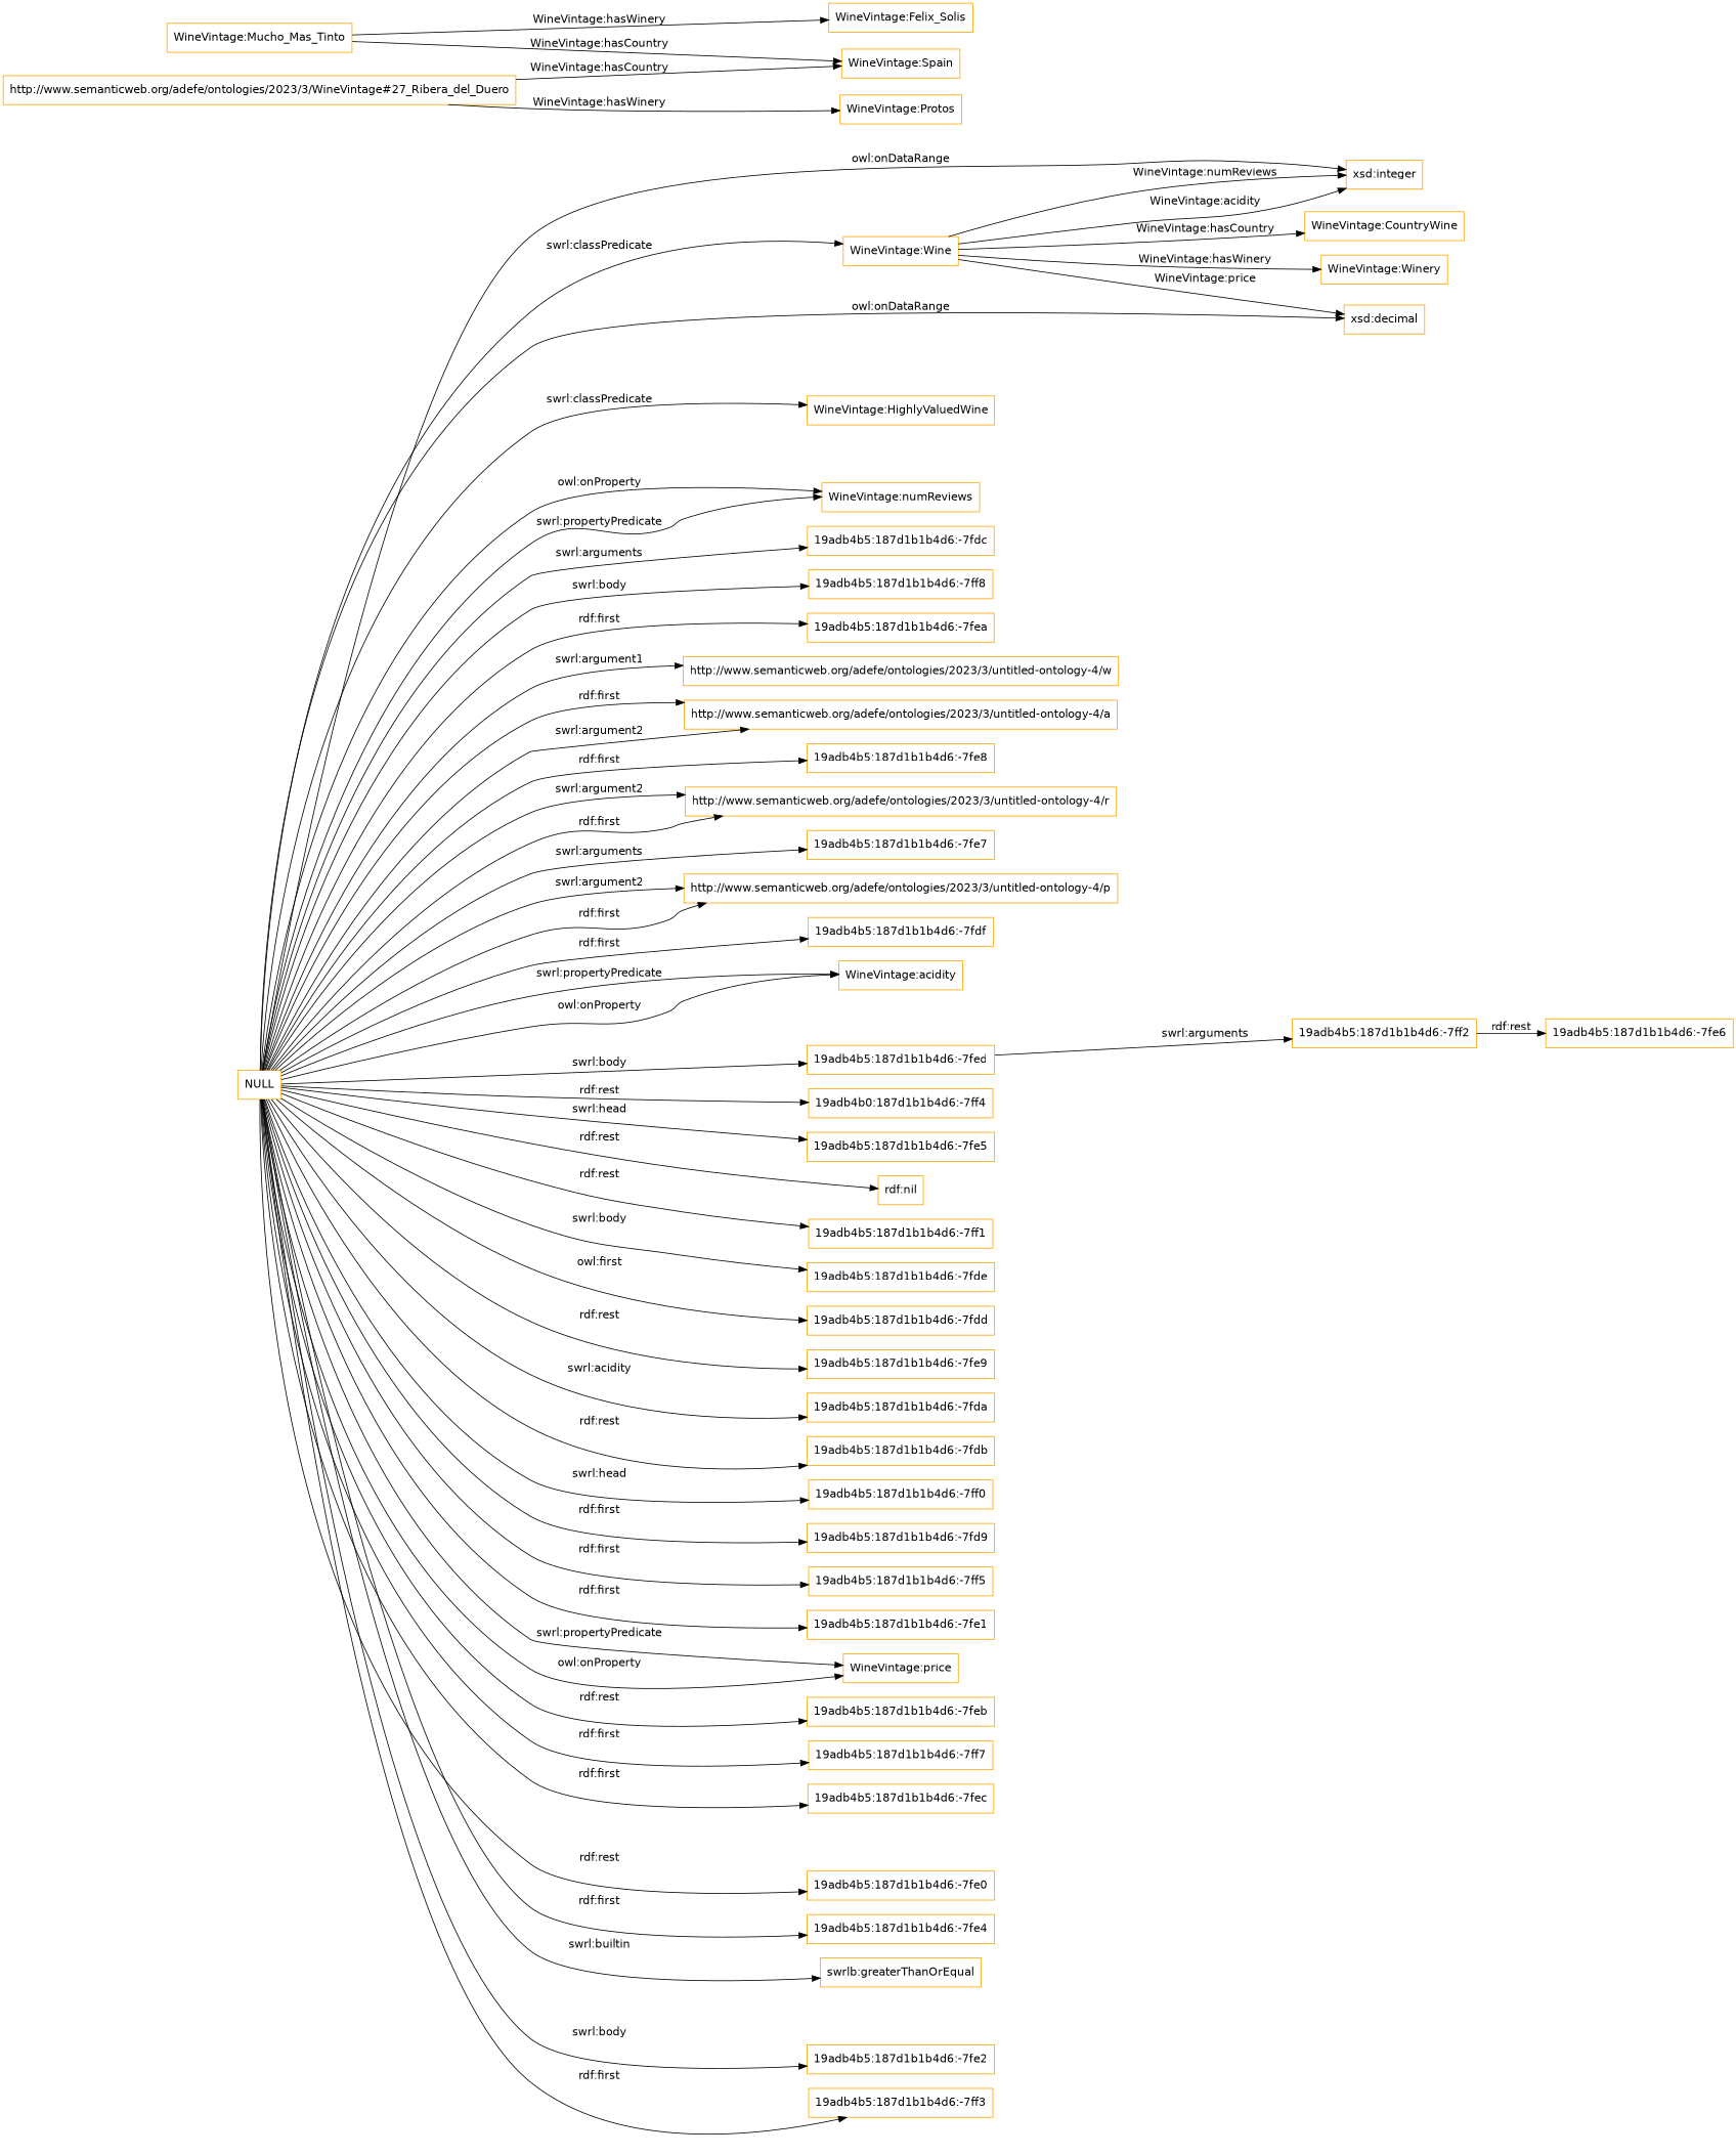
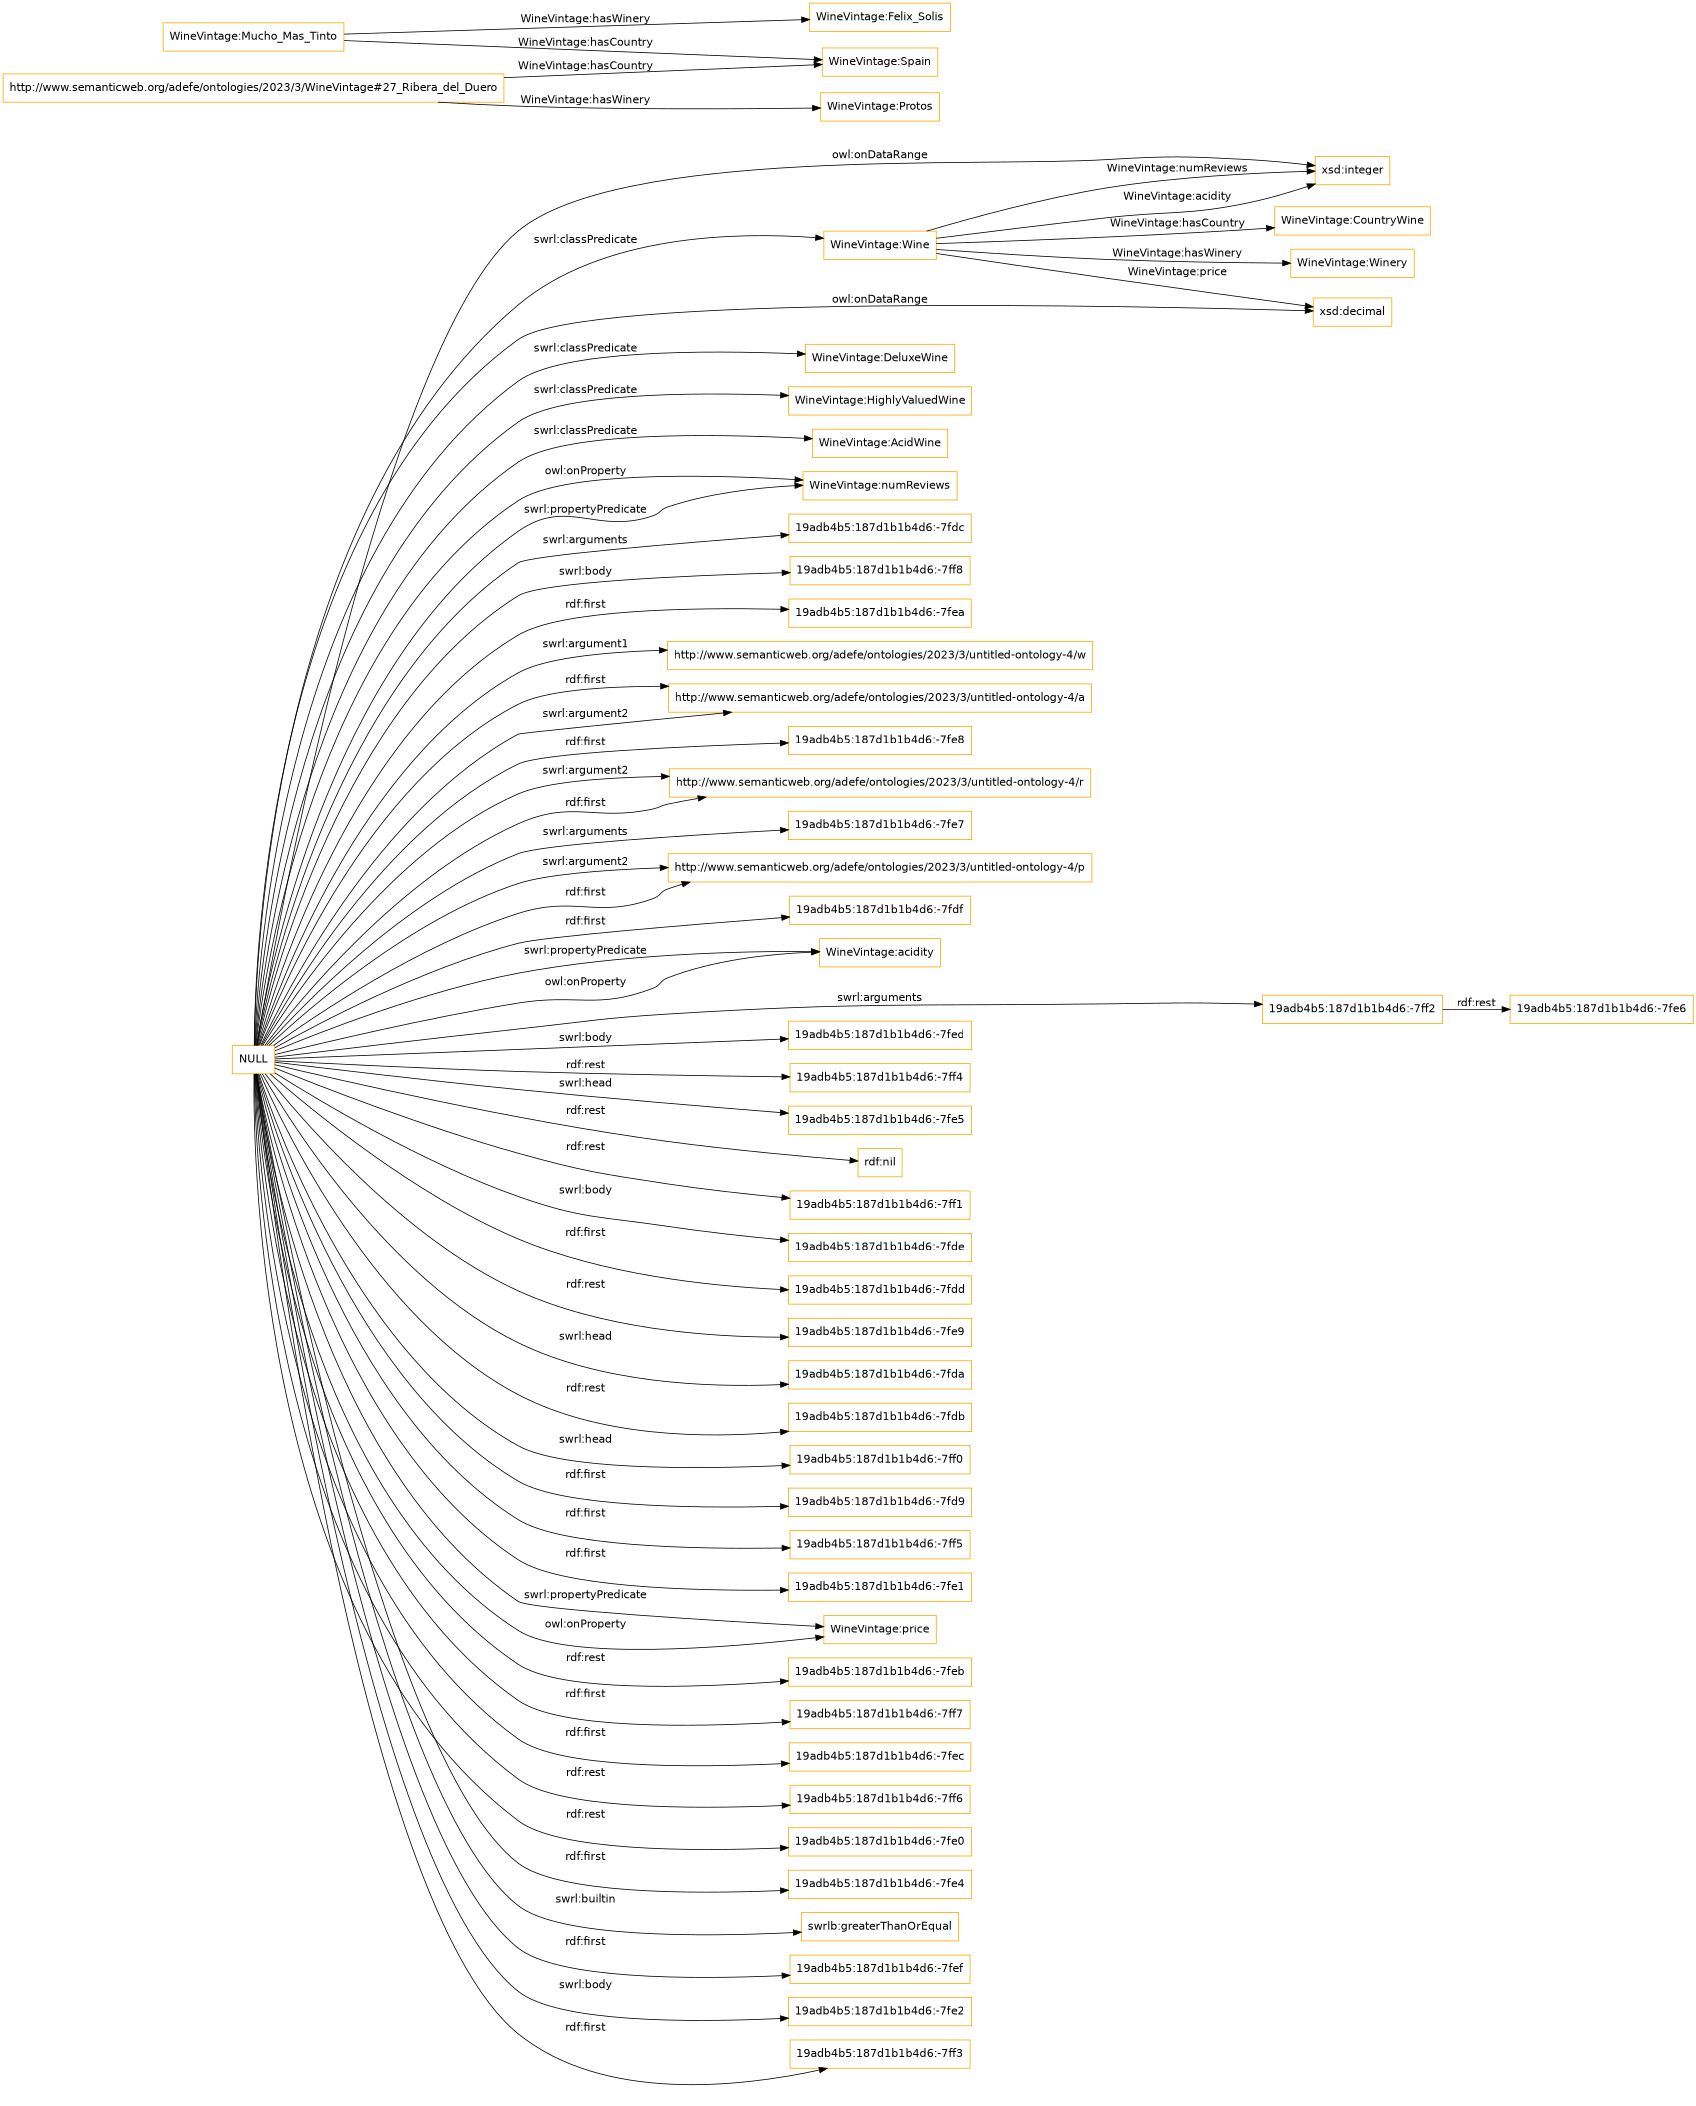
  digraph {
    fontname="DejaVu Sans"
    rankdir=LR
    node [color=orange fontname="DejaVu Sans" shape=rectangle]
    edge [fontname="DejaVu Sans"]
    "WineVintage:Wine"
    "WineVintage:CountryWine"
    "WineVintage:Winery"
    "xsd:integer"
    "xsd:decimal"
    "WineVintage:Mucho_Mas_Tinto"
    "WineVintage:Felix_Solis"
    "WineVintage:Spain"
    NULL
+   "WineVintage:DeluxeWine"
    "WineVintage:HighlyValuedWine"
+   "WineVintage:AcidWine"
    "WineVintage:numReviews"
    "19adb4b5:187d1b1b4d6:-7fdc"
    "19adb4b5:187d1b1b4d6:-7ff8"
    "19adb4b5:187d1b1b4d6:-7fea"
    "http://www.semanticweb.org/adefe/ontologies/2023/3/untitled-ontology-4/w"
    "http://www.semanticweb.org/adefe/ontologies/2023/3/untitled-ontology-4/a"
    "19adb4b5:187d1b1b4d6:-7fe8"
    "http://www.semanticweb.org/adefe/ontologies/2023/3/untitled-ontology-4/r"
    "19adb4b5:187d1b1b4d6:-7fe7"
    "http://www.semanticweb.org/adefe/ontologies/2023/3/untitled-ontology-4/p"
    "19adb4b5:187d1b1b4d6:-7fdf"
    "WineVintage:acidity"
    "19adb4b5:187d1b1b4d6:-7fed"
-   "19adb4b5:187d1b1b4d6:-7ff4" [label="19adb4b0:187d1b1b4d6:-7ff4"]
+   "19adb4b5:187d1b1b4d6:-7ff4"
    "19adb4b5:187d1b1b4d6:-7ff2"
    "19adb4b5:187d1b1b4d6:-7fe5"
    "rdf:nil"
    "19adb4b5:187d1b1b4d6:-7ff1"
    "19adb4b5:187d1b1b4d6:-7fde"
    "19adb4b5:187d1b1b4d6:-7fdd"
    "19adb4b5:187d1b1b4d6:-7fe9"
    "19adb4b5:187d1b1b4d6:-7fda"
    "19adb4b5:187d1b1b4d6:-7fdb"
    "19adb4b5:187d1b1b4d6:-7ff0"
    "19adb4b5:187d1b1b4d6:-7fd9"
    "19adb4b5:187d1b1b4d6:-7ff5"
    "19adb4b5:187d1b1b4d6:-7fe1"
    "WineVintage:price"
    "19adb4b5:187d1b1b4d6:-7feb"
    "19adb4b5:187d1b1b4d6:-7ff7"
    "19adb4b5:187d1b1b4d6:-7fec"
+   "19adb4b5:187d1b1b4d6:-7ff6"
    "19adb4b5:187d1b1b4d6:-7fe0"
    "19adb4b5:187d1b1b4d6:-7fe4"
    "swrlb:greaterThanOrEqual"
+   "19adb4b5:187d1b1b4d6:-7fef"
    "19adb4b5:187d1b1b4d6:-7fe2"
    "19adb4b5:187d1b1b4d6:-7ff3"
    "19adb4b5:187d1b1b4d6:-7fe6"
    "http://www.semanticweb.org/adefe/ontologies/2023/3/WineVintage#27_Ribera_del_Duero"
    "WineVintage:Protos"
    "WineVintage:Wine" -> "WineVintage:CountryWine" [label="WineVintage:hasCountry"]
    "WineVintage:Wine" -> "WineVintage:Winery" [label="WineVintage:hasWinery"]
    "WineVintage:Wine" -> "xsd:integer" [label="WineVintage:numReviews"]
    "WineVintage:Wine" -> "xsd:integer" [label="WineVintage:acidity"]
    "WineVintage:Wine" -> "xsd:decimal" [label="WineVintage:price"]
    "WineVintage:Mucho_Mas_Tinto" -> "WineVintage:Felix_Solis" [label="WineVintage:hasWinery"]
    "WineVintage:Mucho_Mas_Tinto" -> "WineVintage:Spain" [label="WineVintage:hasCountry"]
    NULL -> "WineVintage:Wine" [label="swrl:classPredicate"]
    NULL -> "xsd:integer" [label="owl:onDataRange"]
    NULL -> "xsd:decimal" [label="owl:onDataRange"]
+   NULL -> "WineVintage:DeluxeWine" [label="swrl:classPredicate"]
    NULL -> "WineVintage:HighlyValuedWine" [label="swrl:classPredicate"]
+   NULL -> "WineVintage:AcidWine" [label="swrl:classPredicate"]
    NULL -> "WineVintage:numReviews" [label="owl:onProperty"]
    NULL -> "WineVintage:numReviews" [label="swrl:propertyPredicate"]
    NULL -> "19adb4b5:187d1b1b4d6:-7fdc" [label="swrl:arguments"]
    NULL -> "19adb4b5:187d1b1b4d6:-7ff8" [label="swrl:body"]
    NULL -> "19adb4b5:187d1b1b4d6:-7fea" [label="rdf:first"]
    NULL -> "http://www.semanticweb.org/adefe/ontologies/2023/3/untitled-ontology-4/w" [label="swrl:argument1"]
    NULL -> "http://www.semanticweb.org/adefe/ontologies/2023/3/untitled-ontology-4/a" [label="rdf:first"]
    NULL -> "http://www.semanticweb.org/adefe/ontologies/2023/3/untitled-ontology-4/a" [label="swrl:argument2"]
    NULL -> "19adb4b5:187d1b1b4d6:-7fe8" [label="rdf:first"]
    NULL -> "http://www.semanticweb.org/adefe/ontologies/2023/3/untitled-ontology-4/r" [label="swrl:argument2"]
    NULL -> "http://www.semanticweb.org/adefe/ontologies/2023/3/untitled-ontology-4/r" [label="rdf:first"]
    NULL -> "19adb4b5:187d1b1b4d6:-7fe7" [label="swrl:arguments"]
    NULL -> "http://www.semanticweb.org/adefe/ontologies/2023/3/untitled-ontology-4/p" [label="swrl:argument2"]
    NULL -> "http://www.semanticweb.org/adefe/ontologies/2023/3/untitled-ontology-4/p" [label="rdf:first"]
    NULL -> "19adb4b5:187d1b1b4d6:-7fdf" [label="rdf:first"]
    NULL -> "WineVintage:acidity" [label="swrl:propertyPredicate"]
    NULL -> "WineVintage:acidity" [label="owl:onProperty"]
    NULL -> "19adb4b5:187d1b1b4d6:-7fed" [label="swrl:body"]
    NULL -> "19adb4b5:187d1b1b4d6:-7ff4" [label="rdf:rest"]
-   "19adb4b5:187d1b1b4d6:-7fed" -> "19adb4b5:187d1b1b4d6:-7ff2" [label="swrl:arguments"]
+   NULL -> "19adb4b5:187d1b1b4d6:-7ff2" [label="swrl:arguments"]
    NULL -> "19adb4b5:187d1b1b4d6:-7fe5" [label="swrl:head"]
    NULL -> "rdf:nil" [label="rdf:rest"]
    NULL -> "19adb4b5:187d1b1b4d6:-7ff1" [label="rdf:rest"]
    NULL -> "19adb4b5:187d1b1b4d6:-7fde" [label="swrl:body"]
-   NULL -> "19adb4b5:187d1b1b4d6:-7fdd" [label="owl:first"]
+   NULL -> "19adb4b5:187d1b1b4d6:-7fdd" [label="rdf:first"]
    NULL -> "19adb4b5:187d1b1b4d6:-7fe9" [label="rdf:rest"]
-   NULL -> "19adb4b5:187d1b1b4d6:-7fda" [label="swrl:acidity"]
+   NULL -> "19adb4b5:187d1b1b4d6:-7fda" [label="swrl:head"]
    NULL -> "19adb4b5:187d1b1b4d6:-7fdb" [label="rdf:rest"]
    NULL -> "19adb4b5:187d1b1b4d6:-7ff0" [label="swrl:head"]
    NULL -> "19adb4b5:187d1b1b4d6:-7fd9" [label="rdf:first"]
    NULL -> "19adb4b5:187d1b1b4d6:-7ff5" [label="rdf:first"]
    NULL -> "19adb4b5:187d1b1b4d6:-7fe1" [label="rdf:first"]
    NULL -> "WineVintage:price" [label="swrl:propertyPredicate"]
    NULL -> "WineVintage:price" [label="owl:onProperty"]
    NULL -> "19adb4b5:187d1b1b4d6:-7feb" [label="rdf:rest"]
    NULL -> "19adb4b5:187d1b1b4d6:-7ff7" [label="rdf:first"]
    NULL -> "19adb4b5:187d1b1b4d6:-7fec" [label="rdf:first"]
+   NULL -> "19adb4b5:187d1b1b4d6:-7ff6" [label="rdf:rest"]
    NULL -> "19adb4b5:187d1b1b4d6:-7fe0" [label="rdf:rest"]
    NULL -> "19adb4b5:187d1b1b4d6:-7fe4" [label="rdf:first"]
    NULL -> "swrlb:greaterThanOrEqual" [label="swrl:builtin"]
+   NULL -> "19adb4b5:187d1b1b4d6:-7fef" [label="rdf:first"]
    NULL -> "19adb4b5:187d1b1b4d6:-7fe2" [label="swrl:body"]
    NULL -> "19adb4b5:187d1b1b4d6:-7ff3" [label="rdf:first"]
    "19adb4b5:187d1b1b4d6:-7ff2" -> "19adb4b5:187d1b1b4d6:-7fe6" [label="rdf:rest"]
    "http://www.semanticweb.org/adefe/ontologies/2023/3/WineVintage#27_Ribera_del_Duero" -> "WineVintage:Spain" [label="WineVintage:hasCountry"]
    "http://www.semanticweb.org/adefe/ontologies/2023/3/WineVintage#27_Ribera_del_Duero" -> "WineVintage:Protos" [label="WineVintage:hasWinery"]
  }
